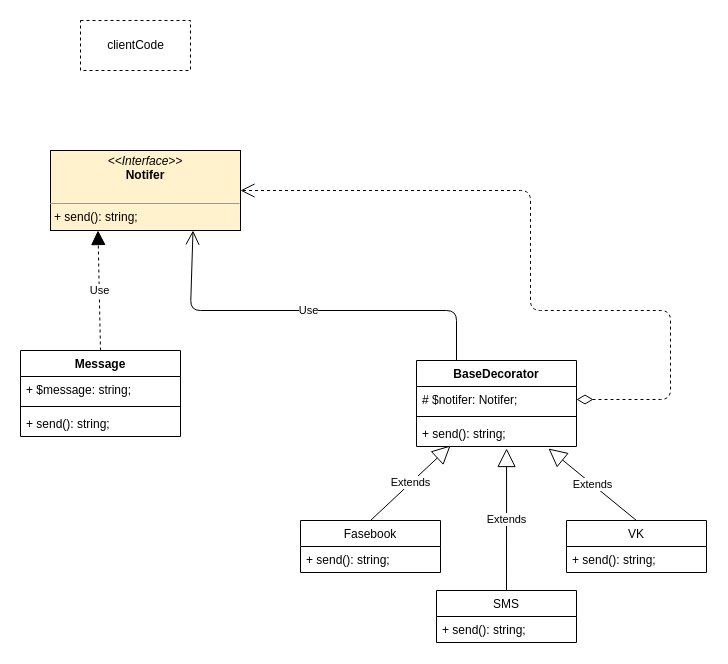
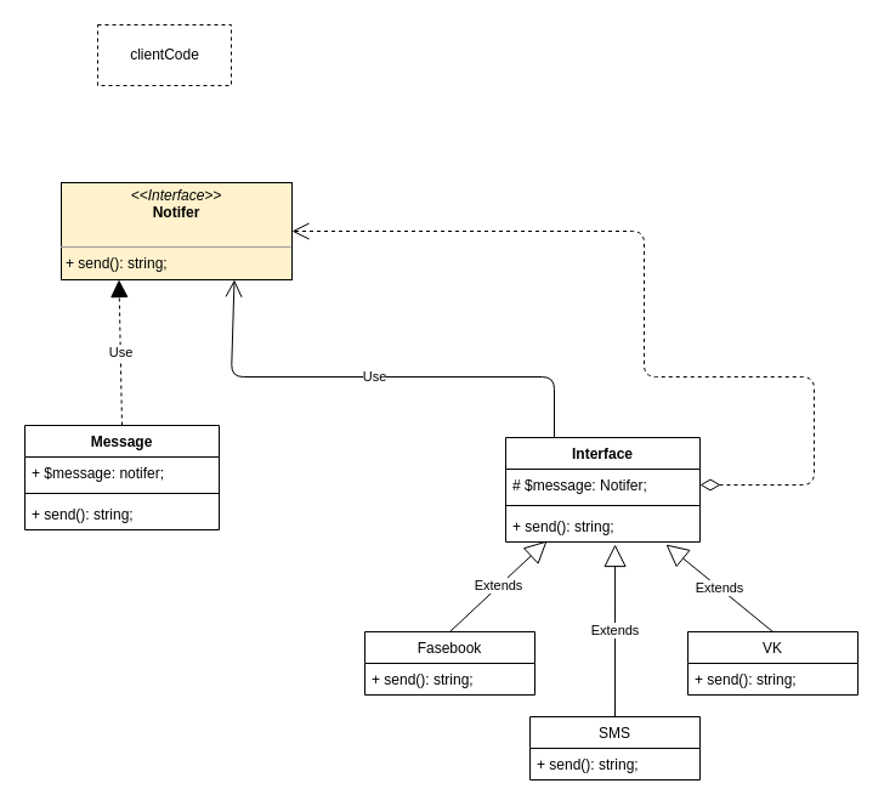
  <mxCell id="0" />
  <mxCell id="1" parent="0" />
  <mxCell id="2" value="" style="group" vertex="1" connectable="0" parent="1"><mxGeometry x="20" y="150" width="686" height="492" as="geometry" /></mxCell>
  <mxCell id="3" value="&lt;p style=&quot;margin: 0px ; margin-top: 4px ; text-align: center&quot;&gt;&lt;i&gt;&amp;lt;&amp;lt;Interface&amp;gt;&amp;gt;&lt;/i&gt;&lt;br&gt;&lt;b&gt;Notifer&lt;/b&gt;&lt;/p&gt;&lt;p style=&quot;margin: 0px ; margin-left: 4px&quot;&gt;&lt;br&gt;&lt;/p&gt;&lt;hr size=&quot;1&quot;&gt;&lt;p style=&quot;margin: 0px ; margin-left: 4px&quot;&gt;+ send(): string;&lt;br&gt;&lt;/p&gt;" style="verticalAlign=top;align=left;overflow=fill;fontSize=12;fontFamily=Helvetica;html=1;fillColor=#fff2cc;" vertex="1" parent="2"><mxGeometry x="30" width="190" height="80" as="geometry" /></mxCell>
  <mxCell id="4" value="Message" style="swimlane;fontStyle=1;align=center;verticalAlign=top;childLayout=stackLayout;horizontal=1;startSize=26;horizontalStack=0;resizeParent=1;resizeParentMax=0;resizeLast=0;collapsible=1;marginBottom=0;" vertex="1" parent="2"><mxGeometry y="200" width="160" height="86" as="geometry" /></mxCell>
- <mxCell id="5" value="+ $message: string;" style="text;strokeColor=none;fillColor=none;align=left;verticalAlign=top;spacingLeft=4;spacingRight=4;overflow=hidden;rotatable=0;points=[[0,0.5],[1,0.5]];portConstraint=eastwest;" vertex="1" parent="4"><mxGeometry y="26" width="160" height="26" as="geometry" /></mxCell>
+ <mxCell id="5" value="+ $message: notifer;" style="text;strokeColor=none;fillColor=none;align=left;verticalAlign=top;spacingLeft=4;spacingRight=4;overflow=hidden;rotatable=0;points=[[0,0.5],[1,0.5]];portConstraint=eastwest;" vertex="1" parent="4"><mxGeometry y="26" width="160" height="26" as="geometry" /></mxCell>
  <mxCell id="6" value="" style="line;strokeWidth=1;fillColor=none;align=left;verticalAlign=middle;spacingTop=-1;spacingLeft=3;spacingRight=3;rotatable=0;labelPosition=right;points=[];portConstraint=eastwest;" vertex="1" parent="4"><mxGeometry y="52" width="160" height="8" as="geometry" /></mxCell>
  <mxCell id="7" value="+ send(): string;" style="text;strokeColor=none;fillColor=none;align=left;verticalAlign=top;spacingLeft=4;spacingRight=4;overflow=hidden;rotatable=0;points=[[0,0.5],[1,0.5]];portConstraint=eastwest;" vertex="1" parent="4"><mxGeometry y="60" width="160" height="26" as="geometry" /></mxCell>
  <mxCell id="8" value="" style="group" vertex="1" connectable="0" parent="2"><mxGeometry x="280" y="210" width="406" height="282" as="geometry" /></mxCell>
- <mxCell id="9" value="BaseDecorator" style="swimlane;fontStyle=1;align=center;verticalAlign=top;childLayout=stackLayout;horizontal=1;startSize=26;horizontalStack=0;resizeParent=1;resizeParentMax=0;resizeLast=0;collapsible=1;marginBottom=0;" vertex="1" parent="8"><mxGeometry x="116" width="160" height="86" as="geometry" /></mxCell>
- <mxCell id="10" value="# $notifer: Notifer;" style="text;strokeColor=none;fillColor=none;align=left;verticalAlign=top;spacingLeft=4;spacingRight=4;overflow=hidden;rotatable=0;points=[[0,0.5],[1,0.5]];portConstraint=eastwest;" vertex="1" parent="9"><mxGeometry y="26" width="160" height="26" as="geometry" /></mxCell>
+ <mxCell id="9" value="Interface" style="swimlane;fontStyle=1;align=center;verticalAlign=top;childLayout=stackLayout;horizontal=1;startSize=26;horizontalStack=0;resizeParent=1;resizeParentMax=0;resizeLast=0;collapsible=1;marginBottom=0;" vertex="1" parent="8"><mxGeometry x="116" width="160" height="86" as="geometry" /></mxCell>
+ <mxCell id="10" value="# $message: Notifer;" style="text;strokeColor=none;fillColor=none;align=left;verticalAlign=top;spacingLeft=4;spacingRight=4;overflow=hidden;rotatable=0;points=[[0,0.5],[1,0.5]];portConstraint=eastwest;" vertex="1" parent="9"><mxGeometry y="26" width="160" height="26" as="geometry" /></mxCell>
  <mxCell id="11" value="" style="line;strokeWidth=1;fillColor=none;align=left;verticalAlign=middle;spacingTop=-1;spacingLeft=3;spacingRight=3;rotatable=0;labelPosition=right;points=[];portConstraint=eastwest;" vertex="1" parent="9"><mxGeometry y="52" width="160" height="8" as="geometry" /></mxCell>
  <mxCell id="12" value="+ send(): string;" style="text;strokeColor=none;fillColor=none;align=left;verticalAlign=top;spacingLeft=4;spacingRight=4;overflow=hidden;rotatable=0;points=[[0,0.5],[1,0.5]];portConstraint=eastwest;" vertex="1" parent="9"><mxGeometry y="60" width="160" height="26" as="geometry" /></mxCell>
  <mxCell id="13" value="Fasebook" style="swimlane;fontStyle=0;childLayout=stackLayout;horizontal=1;startSize=26;fillColor=none;horizontalStack=0;resizeParent=1;resizeParentMax=0;resizeLast=0;collapsible=1;marginBottom=0;" vertex="1" parent="8"><mxGeometry y="160" width="140" height="52" as="geometry" /></mxCell>
  <mxCell id="14" value="+ send(): string;" style="text;strokeColor=none;fillColor=none;align=left;verticalAlign=top;spacingLeft=4;spacingRight=4;overflow=hidden;rotatable=0;points=[[0,0.5],[1,0.5]];portConstraint=eastwest;" vertex="1" parent="13"><mxGeometry y="26" width="140" height="26" as="geometry" /></mxCell>
  <mxCell id="15" value="SMS" style="swimlane;fontStyle=0;childLayout=stackLayout;horizontal=1;startSize=26;fillColor=none;horizontalStack=0;resizeParent=1;resizeParentMax=0;resizeLast=0;collapsible=1;marginBottom=0;" vertex="1" parent="8"><mxGeometry x="136" y="230" width="140" height="52" as="geometry" /></mxCell>
  <mxCell id="16" value="+ send(): string;" style="text;strokeColor=none;fillColor=none;align=left;verticalAlign=top;spacingLeft=4;spacingRight=4;overflow=hidden;rotatable=0;points=[[0,0.5],[1,0.5]];portConstraint=eastwest;" vertex="1" parent="15"><mxGeometry y="26" width="140" height="26" as="geometry" /></mxCell>
  <mxCell id="17" value="VK" style="swimlane;fontStyle=0;childLayout=stackLayout;horizontal=1;startSize=26;fillColor=none;horizontalStack=0;resizeParent=1;resizeParentMax=0;resizeLast=0;collapsible=1;marginBottom=0;" vertex="1" parent="8"><mxGeometry x="266" y="160" width="140" height="52" as="geometry" /></mxCell>
  <mxCell id="18" value="+ send(): string;" style="text;strokeColor=none;fillColor=none;align=left;verticalAlign=top;spacingLeft=4;spacingRight=4;overflow=hidden;rotatable=0;points=[[0,0.5],[1,0.5]];portConstraint=eastwest;" vertex="1" parent="17"><mxGeometry y="26" width="140" height="26" as="geometry" /></mxCell>
  <mxCell id="19" value="Extends" style="endArrow=block;endSize=16;endFill=0;html=1;exitX=0.5;exitY=0;exitDx=0;exitDy=0;entryX=0.213;entryY=0.962;entryDx=0;entryDy=0;entryPerimeter=0;" edge="1" parent="8" source="13" target="12"><mxGeometry width="160" relative="1" as="geometry"><mxPoint x="56" y="80" as="sourcePoint" /><mxPoint x="216" y="80" as="targetPoint" /></mxGeometry></mxCell>
  <mxCell id="20" value="Extends" style="endArrow=block;endSize=16;endFill=0;html=1;exitX=0.5;exitY=0;exitDx=0;exitDy=0;entryX=0.825;entryY=1.077;entryDx=0;entryDy=0;entryPerimeter=0;" edge="1" parent="8" source="17" target="12"><mxGeometry width="160" relative="1" as="geometry"><mxPoint x="326" y="120" as="sourcePoint" /><mxPoint x="486" y="120" as="targetPoint" /></mxGeometry></mxCell>
  <mxCell id="21" value="Extends" style="endArrow=block;endSize=16;endFill=0;html=1;exitX=0.5;exitY=0;exitDx=0;exitDy=0;entryX=0.563;entryY=1.077;entryDx=0;entryDy=0;entryPerimeter=0;" edge="1" parent="8" source="15" target="12"><mxGeometry width="160" relative="1" as="geometry"><mxPoint x="176" y="150" as="sourcePoint" /><mxPoint x="336" y="150" as="targetPoint" /></mxGeometry></mxCell>
  <mxCell id="22" value="Use" style="endArrow=block;endSize=12;dashed=1;html=1;exitX=0.5;exitY=0;exitDx=0;exitDy=0;entryX=0.25;entryY=1;entryDx=0;entryDy=0;" edge="1" parent="2" source="4" target="3"><mxGeometry width="160" relative="1" as="geometry"><mxPoint x="50" y="130" as="sourcePoint" /><mxPoint x="210" y="130" as="targetPoint" /></mxGeometry></mxCell>
  <mxCell id="23" value="Use" style="endArrow=open;endSize=12;dashed=0;html=1;exitX=0.25;exitY=0;exitDx=0;exitDy=0;entryX=0.75;entryY=1;entryDx=0;entryDy=0;" edge="1" parent="2" source="9" target="3"><mxGeometry width="160" relative="1" as="geometry"><mxPoint x="420" y="190" as="sourcePoint" /><mxPoint x="160" y="130" as="targetPoint" /><Array as="points"><mxPoint x="436" y="160" /><mxPoint x="170" y="160" /></Array></mxGeometry></mxCell>
  <mxCell id="24" value="" style="endArrow=open;html=1;endSize=12;startArrow=diamondThin;startSize=14;startFill=0;edgeStyle=orthogonalEdgeStyle;align=left;verticalAlign=bottom;exitX=1;exitY=0.5;exitDx=0;exitDy=0;entryX=1;entryY=0.5;entryDx=0;entryDy=0;dashed=1;" edge="1" parent="2" source="10" target="3"><mxGeometry x="-0.75" y="40" relative="1" as="geometry"><mxPoint x="555" y="222" as="sourcePoint" /><mxPoint x="260" y="40" as="targetPoint" /><Array as="points"><mxPoint x="650" y="249" /><mxPoint x="650" y="160" /><mxPoint x="510" y="160" /><mxPoint x="510" y="40" /></Array><mxPoint as="offset" /></mxGeometry></mxCell>
  <mxCell id="25" value="clientCode" style="html=1;dashed=1;" vertex="1" parent="1"><mxGeometry x="80" y="20" width="110" height="50" as="geometry" /></mxCell>
